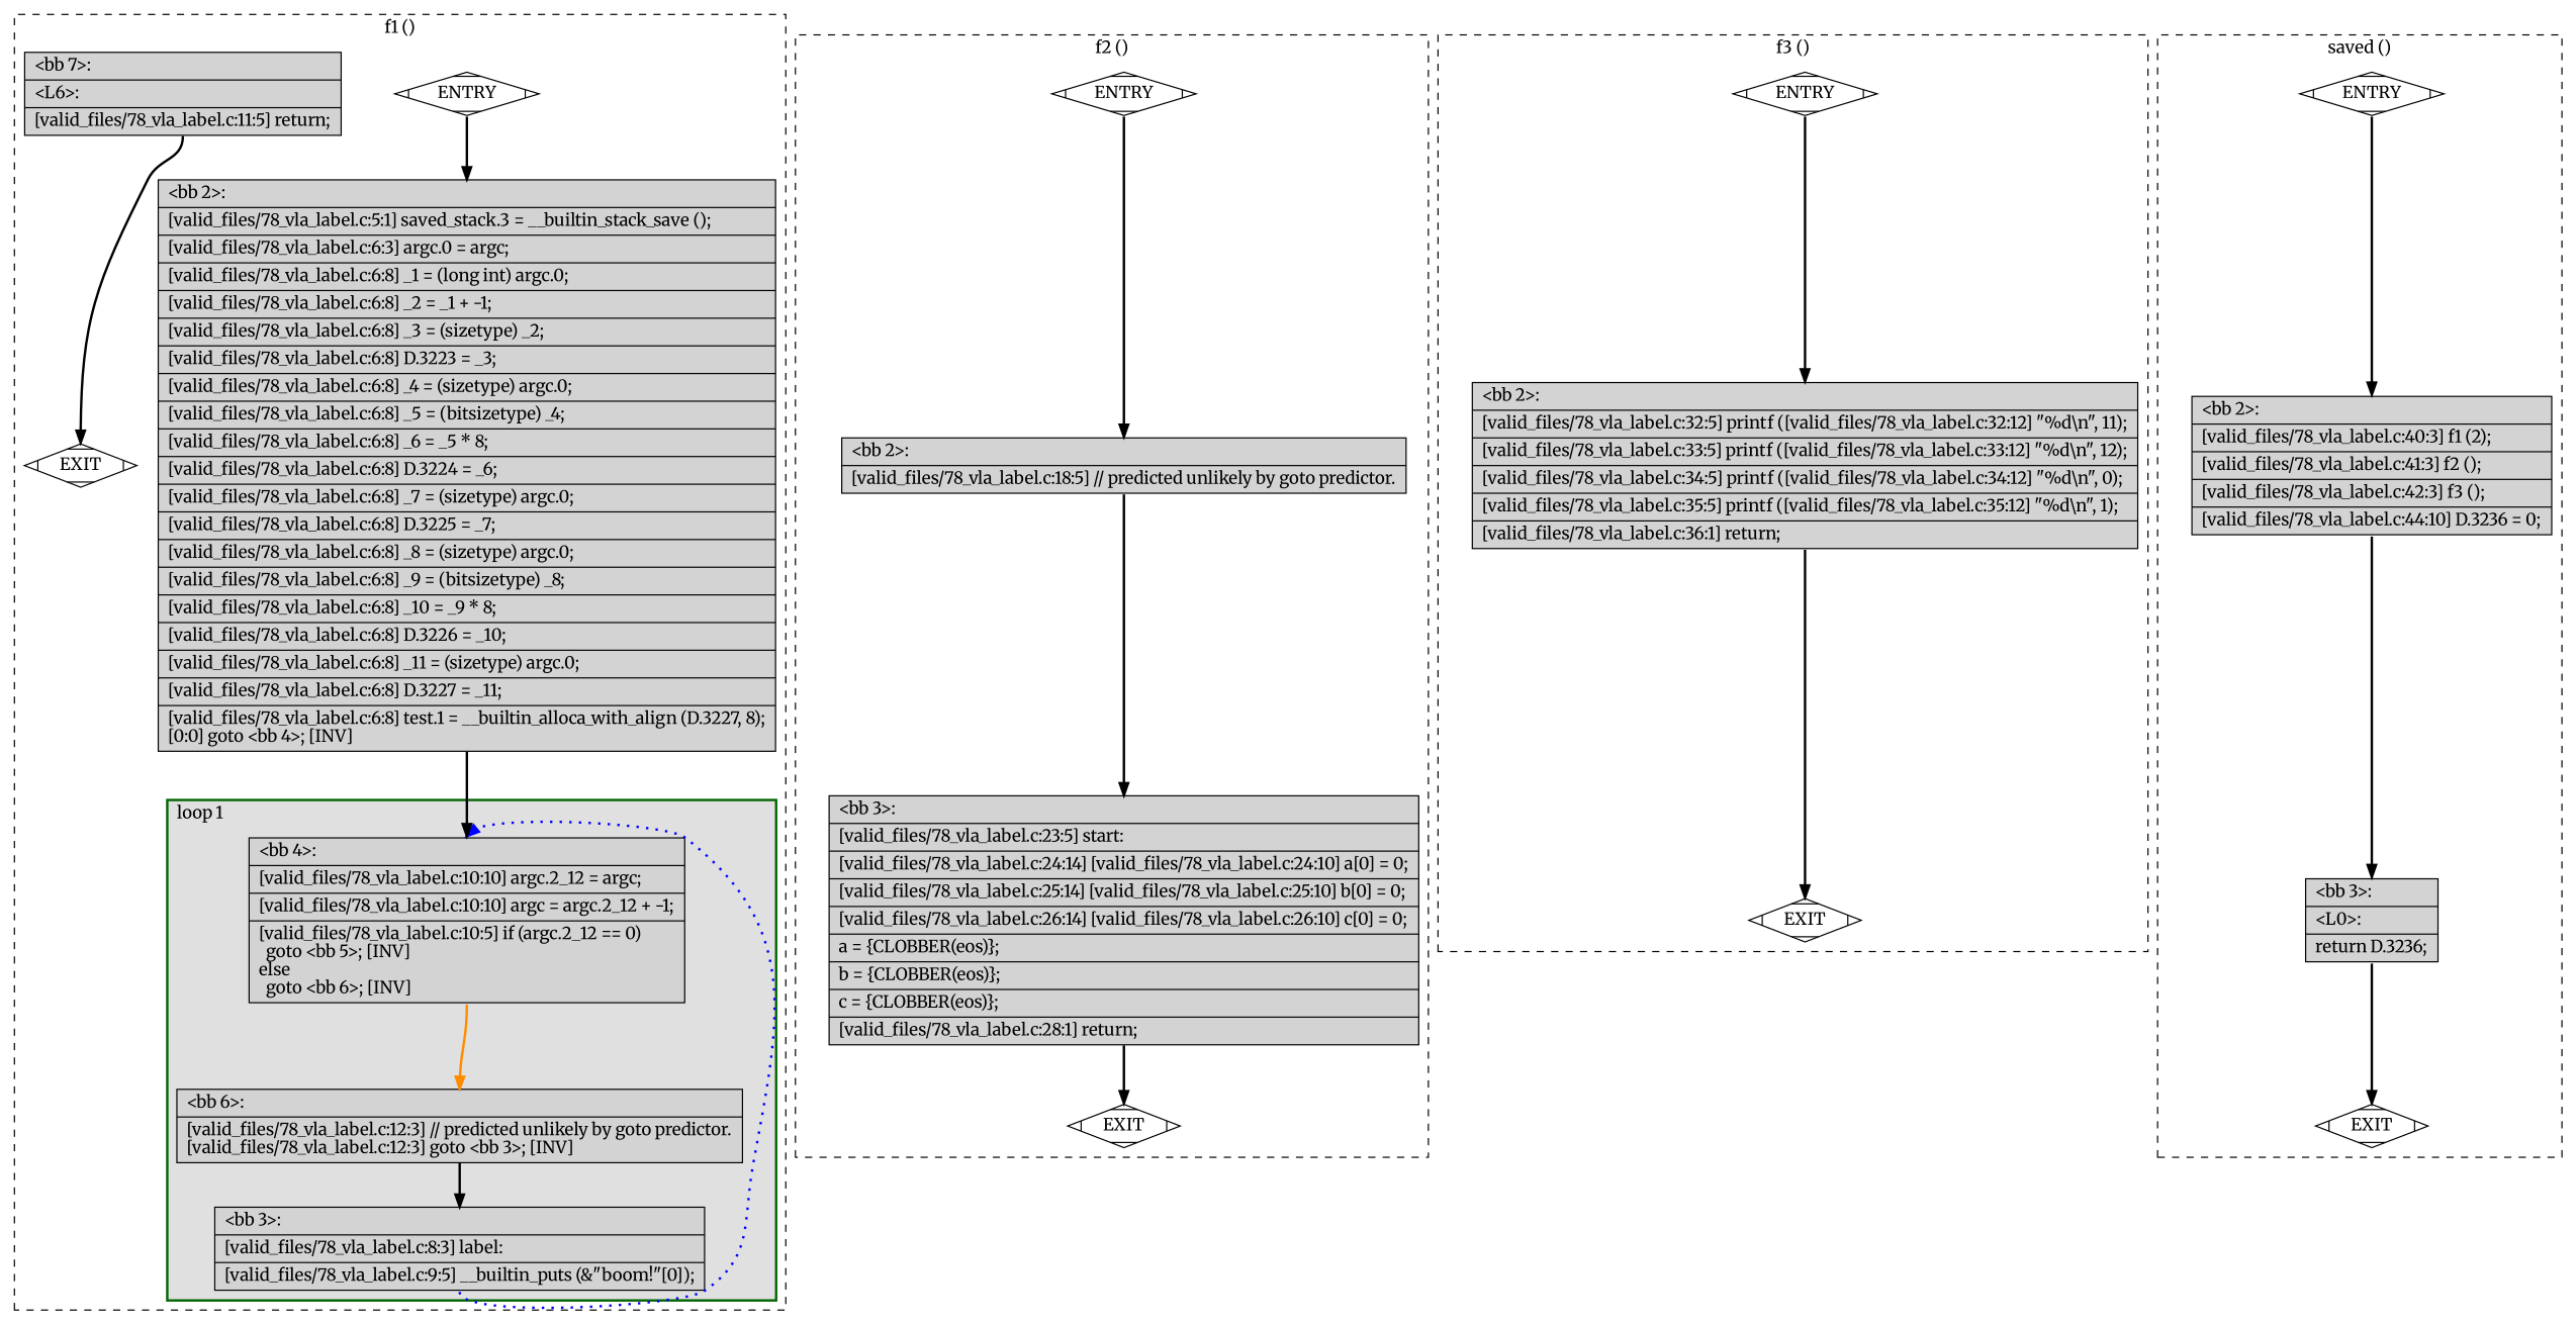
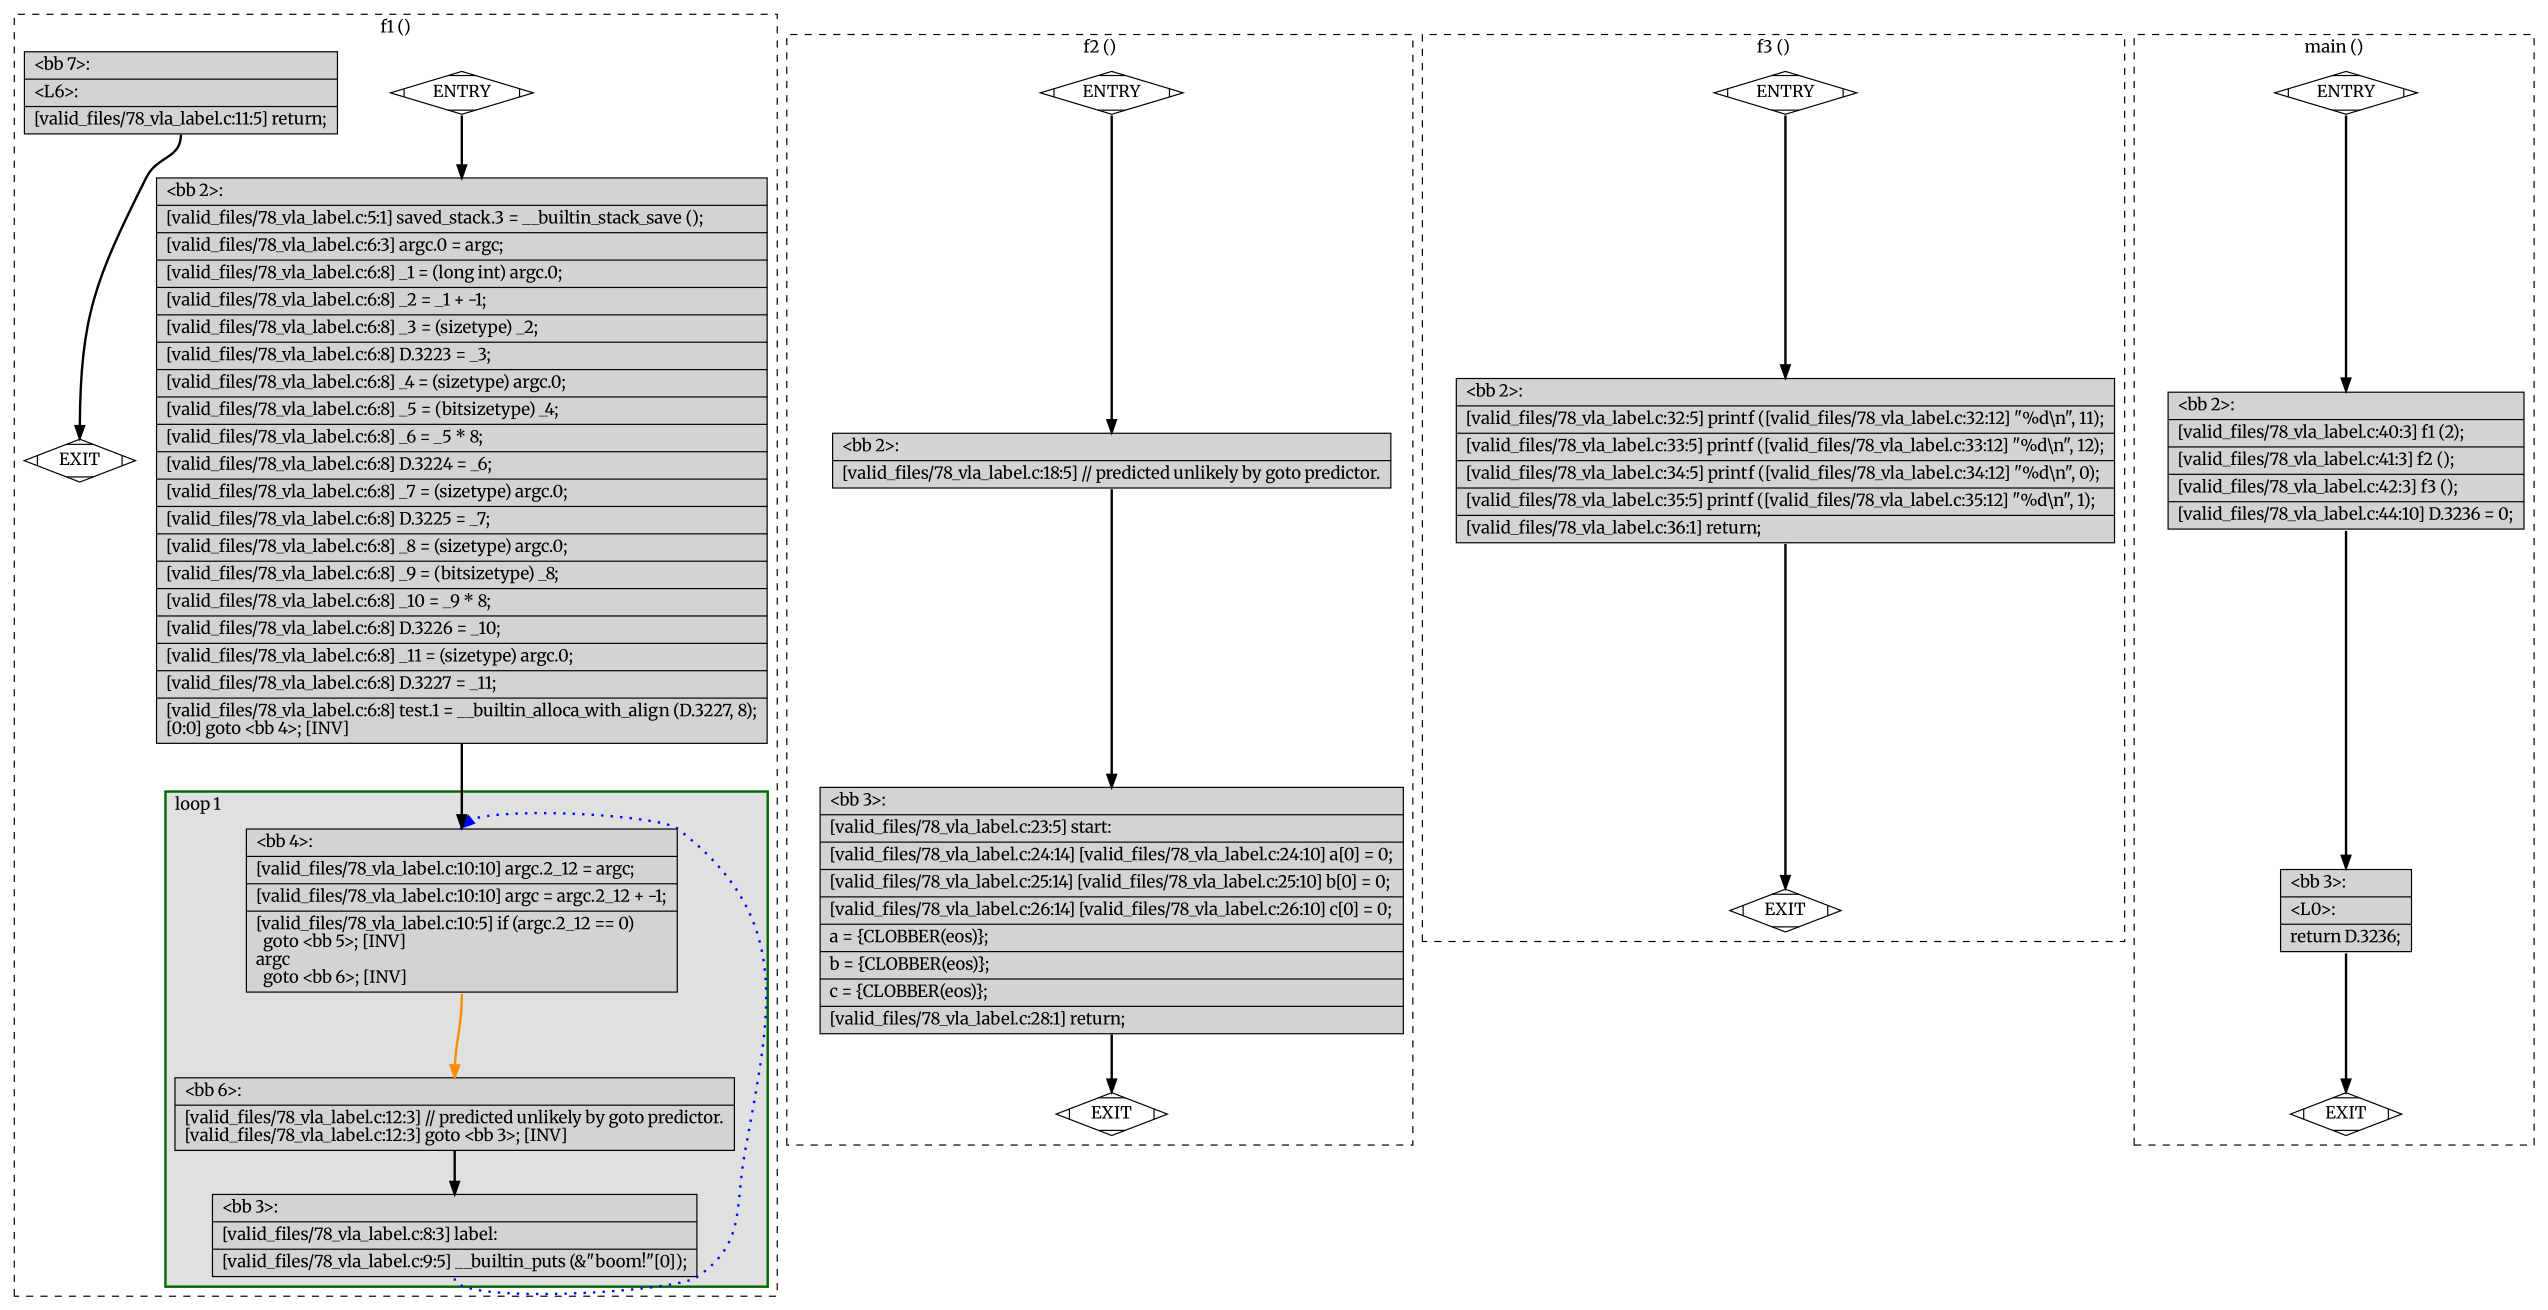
  digraph {
    fontname=Merriweather
    node [fillcolor=lightgrey fontname=Merriweather shape=record style=filled]
    edge [color=black constraint=true fontname=Merriweather headport=n style="solid,bold" tailport=s weight=100]
-   n1 [label="{\<bb\ 4\>:\l|[valid_files/78_vla_label.c:10:10]\ argc.2_12\ =\ argc;\l|[valid_files/78_vla_label.c:10:10]\ argc\ =\ argc.2_12\ +\ -1;\l|[valid_files/78_vla_label.c:10:5]\ if\ (argc.2_12\ ==\ 0)\l\ \ goto\ \<bb\ 5\>;\ [INV]\lelse\l\ \ goto\ \<bb\ 6\>;\ [INV]\l}"]
+   n1 [label="{\<bb\ 4\>:\l|[valid_files/78_vla_label.c:10:10]\ argc.2_12\ =\ argc;\l|[valid_files/78_vla_label.c:10:10]\ argc\ =\ argc.2_12\ +\ -1;\l|[valid_files/78_vla_label.c:10:5]\ if\ (argc.2_12\ ==\ 0)\l\ \ goto\ \<bb\ 5\>;\ [INV]\largc\l\ \ goto\ \<bb\ 6\>;\ [INV]\l}"]
    n2 [label="{\<bb\ 6\>:\l|[valid_files/78_vla_label.c:12:3]\ //\ predicted\ unlikely\ by\ goto\ predictor.\l[valid_files/78_vla_label.c:12:3]\ goto\ \<bb\ 3\>;\ [INV]\l}"]
    n3 [label="{\<bb\ 3\>:\l|[valid_files/78_vla_label.c:8:3]\ label:\l|[valid_files/78_vla_label.c:9:5]\ __builtin_puts\ (&\"boom!\"[0]);\l}"]
    n4 [fillcolor=white label=ENTRY shape=Mdiamond]
    n5 [fillcolor=white label=EXIT shape=Mdiamond]
    n6 [label="{\<bb\ 2\>:\l|[valid_files/78_vla_label.c:5:1]\ saved_stack.3\ =\ __builtin_stack_save\ ();\l|[valid_files/78_vla_label.c:6:3]\ argc.0\ =\ argc;\l|[valid_files/78_vla_label.c:6:8]\ _1\ =\ (long\ int)\ argc.0;\l|[valid_files/78_vla_label.c:6:8]\ _2\ =\ _1\ +\ -1;\l|[valid_files/78_vla_label.c:6:8]\ _3\ =\ (sizetype)\ _2;\l|[valid_files/78_vla_label.c:6:8]\ D.3223\ =\ _3;\l|[valid_files/78_vla_label.c:6:8]\ _4\ =\ (sizetype)\ argc.0;\l|[valid_files/78_vla_label.c:6:8]\ _5\ =\ (bitsizetype)\ _4;\l|[valid_files/78_vla_label.c:6:8]\ _6\ =\ _5\ *\ 8;\l|[valid_files/78_vla_label.c:6:8]\ D.3224\ =\ _6;\l|[valid_files/78_vla_label.c:6:8]\ _7\ =\ (sizetype)\ argc.0;\l|[valid_files/78_vla_label.c:6:8]\ D.3225\ =\ _7;\l|[valid_files/78_vla_label.c:6:8]\ _8\ =\ (sizetype)\ argc.0;\l|[valid_files/78_vla_label.c:6:8]\ _9\ =\ (bitsizetype)\ _8;\l|[valid_files/78_vla_label.c:6:8]\ _10\ =\ _9\ *\ 8;\l|[valid_files/78_vla_label.c:6:8]\ D.3226\ =\ _10;\l|[valid_files/78_vla_label.c:6:8]\ _11\ =\ (sizetype)\ argc.0;\l|[valid_files/78_vla_label.c:6:8]\ D.3227\ =\ _11;\l|[valid_files/78_vla_label.c:6:8]\ test.1\ =\ __builtin_alloca_with_align\ (D.3227,\ 8);\l[0:0]\ goto\ \<bb\ 4\>;\ [INV]\l}"]
    n7 [label="{\<bb\ 7\>:\l|\<L6\>:\l|[valid_files/78_vla_label.c:11:5]\ return;\l}"]
    n8 [fillcolor=white label=ENTRY shape=Mdiamond]
    n9 [fillcolor=white label=EXIT shape=Mdiamond]
    n10 [label="{\<bb\ 2\>:\l|[valid_files/78_vla_label.c:18:5]\ //\ predicted\ unlikely\ by\ goto\ predictor.\l}"]
    n11 [label="{\<bb\ 3\>:\l|[valid_files/78_vla_label.c:23:5]\ start:\l|[valid_files/78_vla_label.c:24:14]\ [valid_files/78_vla_label.c:24:10]\ a[0]\ =\ 0;\l|[valid_files/78_vla_label.c:25:14]\ [valid_files/78_vla_label.c:25:10]\ b[0]\ =\ 0;\l|[valid_files/78_vla_label.c:26:14]\ [valid_files/78_vla_label.c:26:10]\ c[0]\ =\ 0;\l|a\ =\ \{CLOBBER(eos)\};\l|b\ =\ \{CLOBBER(eos)\};\l|c\ =\ \{CLOBBER(eos)\};\l|[valid_files/78_vla_label.c:28:1]\ return;\l}"]
    n12 [fillcolor=white label=ENTRY shape=Mdiamond]
    n13 [fillcolor=white label=EXIT shape=Mdiamond]
    n14 [label="{\<bb\ 2\>:\l|[valid_files/78_vla_label.c:32:5]\ printf\ ([valid_files/78_vla_label.c:32:12]\ \"%d\\n\",\ 11);\l|[valid_files/78_vla_label.c:33:5]\ printf\ ([valid_files/78_vla_label.c:33:12]\ \"%d\\n\",\ 12);\l|[valid_files/78_vla_label.c:34:5]\ printf\ ([valid_files/78_vla_label.c:34:12]\ \"%d\\n\",\ 0);\l|[valid_files/78_vla_label.c:35:5]\ printf\ ([valid_files/78_vla_label.c:35:12]\ \"%d\\n\",\ 1);\l|[valid_files/78_vla_label.c:36:1]\ return;\l}"]
    n15 [fillcolor=white label=ENTRY shape=Mdiamond]
    n16 [fillcolor=white label=EXIT shape=Mdiamond]
    n17 [label="{\<bb\ 2\>:\l|[valid_files/78_vla_label.c:40:3]\ f1\ (2);\l|[valid_files/78_vla_label.c:41:3]\ f2\ ();\l|[valid_files/78_vla_label.c:42:3]\ f3\ ();\l|[valid_files/78_vla_label.c:44:10]\ D.3236\ =\ 0;\l}"]
    n18 [label="{\<bb\ 3\>:\l|\<L0\>:\l|return\ D.3236;\l}"]
    subgraph cluster_1 {
      color=black
      label="f1 ()"
      style=dashed
      n4
      n5
      n6
      n7
      subgraph cluster_2 {
        color=darkgreen
        fillcolor=grey88
        label="loop 1"
        labeljust=l
        penwidth=2
        style=filled
        n1
        n2
        n3
      }
    }
    subgraph cluster_3 {
      color=black
      label="f2 ()"
      style=dashed
      n8
      n9
      n10
      n11
    }
    subgraph cluster_4 {
      color=black
      label="f3 ()"
      style=dashed
      n12
      n13
      n14
    }
    subgraph cluster_5 {
      color=black
-     label="saved ()"
+     label="main ()"
      style=dashed
      n15
      n16
      n17
      n18
    }
    n1 -> n2 [color=darkorange weight=10]
    n2 -> n3
    n3 -> n1 [color=blue constraint=false style="dotted,bold" weight=10]
    n4 -> n5 [style=invis color="" weight=""]
    n4 -> n6
    n6 -> n1
    n7 -> n5 [weight=10]
    n8 -> n9 [style=invis color="" weight=""]
    n8 -> n10
    n10 -> n11
    n11 -> n9 [weight=10]
    n12 -> n13 [style=invis color="" weight=""]
    n12 -> n14
    n14 -> n13 [weight=10]
    n15 -> n16 [style=invis color="" weight=""]
    n15 -> n17
    n17 -> n18
    n18 -> n16 [weight=10]
  }
